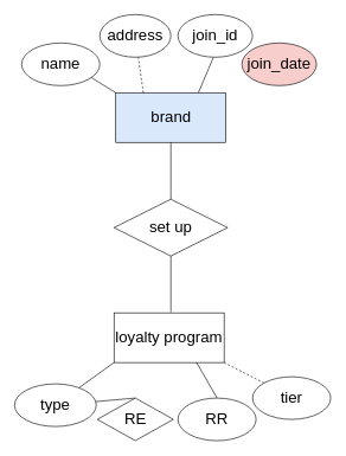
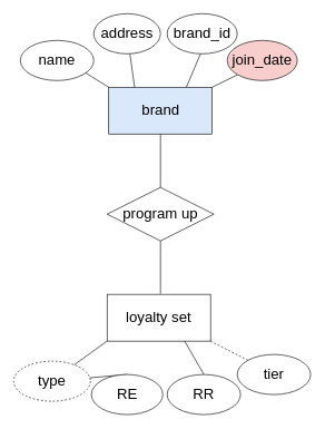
  <mxCell id="0" />
  <mxCell id="1" parent="0" />
  <mxCell id="2" value="&lt;font style=&quot;font-size: 22px&quot;&gt;brand&lt;/font&gt;" style="rounded=0;whiteSpace=wrap;html=1;fillColor=#dae8fc;" vertex="1" parent="1"><mxGeometry x="162.5" y="130" width="155" height="70" as="geometry" /></mxCell>
  <mxCell id="3" value="" style="endArrow=none;html=1;exitX=0.5;exitY=0;exitDx=0;exitDy=0;" edge="1" parent="1" source="4"><mxGeometry width="50" height="50" relative="1" as="geometry"><mxPoint x="245" y="0" as="sourcePoint" /><mxPoint x="240" y="200" as="targetPoint" /><Array as="points" /></mxGeometry></mxCell>
- <mxCell id="4" value="&lt;font style=&quot;font-size: 22px&quot;&gt;set up&lt;/font&gt;" style="rhombus;whiteSpace=wrap;html=1;" vertex="1" parent="1"><mxGeometry x="160" y="280" width="160" height="80" as="geometry" /></mxCell>
+ <mxCell id="4" value="&lt;font style=&quot;font-size: 22px&quot;&gt;program up&lt;/font&gt;" style="rhombus;whiteSpace=wrap;html=1;" vertex="1" parent="1"><mxGeometry x="160" y="280" width="160" height="80" as="geometry" /></mxCell>
  <mxCell id="5" value="" style="endArrow=none;html=1;" edge="1" parent="1"><mxGeometry width="50" height="50" relative="1" as="geometry"><mxPoint x="240" y="439" as="sourcePoint" /><mxPoint x="240" y="360" as="targetPoint" /><Array as="points" /></mxGeometry></mxCell>
- <mxCell id="6" value="&lt;font style=&quot;font-size: 22px&quot;&gt;loyalty program&lt;/font&gt;" style="rounded=0;whiteSpace=wrap;html=1;" vertex="1" parent="1"><mxGeometry x="160" y="440" width="155" height="70" as="geometry" /></mxCell>
+ <mxCell id="6" value="&lt;font style=&quot;font-size: 22px&quot;&gt;loyalty set&lt;/font&gt;" style="rounded=0;whiteSpace=wrap;html=1;" vertex="1" parent="1"><mxGeometry x="160" y="440" width="155" height="70" as="geometry" /></mxCell>
  <mxCell id="7" value="" style="endArrow=none;html=1;exitX=0;exitY=0;exitDx=0;exitDy=0;" edge="1" parent="1" source="2"><mxGeometry width="50" height="50" relative="1" as="geometry"><mxPoint x="162.5" y="120" as="sourcePoint" /><mxPoint x="123.481" y="105.343" as="targetPoint" /><Array as="points"><mxPoint x="130" y="110" /></Array></mxGeometry></mxCell>
  <mxCell id="8" value="&lt;font style=&quot;font-size: 22px&quot;&gt;name&lt;/font&gt;" style="ellipse;whiteSpace=wrap;html=1;" vertex="1" parent="1"><mxGeometry x="30" y="60" width="110" height="60" as="geometry" /></mxCell>
- <mxCell id="9" value="" style="endArrow=none;html=1;exitX=0.25;exitY=0;exitDx=0;exitDy=0;dashed=1;" edge="1" parent="1" source="2" target="10"><mxGeometry width="50" height="50" relative="1" as="geometry"><mxPoint x="220" y="100" as="sourcePoint" /><mxPoint x="201" y="60" as="targetPoint" /></mxGeometry></mxCell>
+ <mxCell id="9" value="" style="endArrow=none;html=1;exitX=0.25;exitY=0;exitDx=0;exitDy=0;" edge="1" parent="1" source="2" target="10"><mxGeometry width="50" height="50" relative="1" as="geometry"><mxPoint x="220" y="100" as="sourcePoint" /><mxPoint x="201" y="60" as="targetPoint" /></mxGeometry></mxCell>
  <mxCell id="10" value="&lt;font style=&quot;font-size: 22px&quot;&gt;address&lt;/font&gt;" style="ellipse;whiteSpace=wrap;html=1;" vertex="1" parent="1"><mxGeometry x="140" y="20" width="100" height="60" as="geometry" /></mxCell>
  <mxCell id="11" value="" style="endArrow=none;html=1;exitX=0.75;exitY=0;exitDx=0;exitDy=0;" edge="1" parent="1" source="2"><mxGeometry width="50" height="50" relative="1" as="geometry"><mxPoint x="220" y="90" as="sourcePoint" /><mxPoint x="300" y="80" as="targetPoint" /></mxGeometry></mxCell>
- <mxCell id="12" value="&lt;font style=&quot;font-size: 22px&quot;&gt;join_id&lt;/font&gt;" style="ellipse;whiteSpace=wrap;html=1;" vertex="1" parent="1"><mxGeometry x="250" y="20" width="105" height="60" as="geometry" /></mxCell>
+ <mxCell id="12" value="&lt;font style=&quot;font-size: 22px&quot;&gt;brand_id&lt;/font&gt;" style="ellipse;whiteSpace=wrap;html=1;" vertex="1" parent="1"><mxGeometry x="250" y="20" width="105" height="60" as="geometry" /></mxCell>
+ <mxCell id="13" value="" style="endArrow=none;html=1;exitX=1;exitY=0;exitDx=0;exitDy=0;entryX=0;entryY=1;entryDx=0;entryDy=0;" edge="1" parent="1" source="2" target="14"><mxGeometry width="50" height="50" relative="1" as="geometry"><mxPoint x="330" y="140" as="sourcePoint" /><mxPoint x="350" y="100" as="targetPoint" /></mxGeometry></mxCell>
  <mxCell id="14" value="&lt;font style=&quot;font-size: 22px&quot;&gt;join_date&lt;/font&gt;" style="ellipse;whiteSpace=wrap;html=1;fillColor=#f8cecc;" vertex="1" parent="1"><mxGeometry x="340" y="60" width="105" height="60" as="geometry" /></mxCell>
  <mxCell id="15" value="" style="endArrow=none;html=1;exitX=0.783;exitY=0.1;exitDx=0;exitDy=0;exitPerimeter=0;" edge="1" parent="1" source="16"><mxGeometry width="50" height="50" relative="1" as="geometry"><mxPoint x="120" y="550" as="sourcePoint" /><mxPoint x="160" y="510" as="targetPoint" /></mxGeometry></mxCell>
- <mxCell id="16" value="&lt;font style=&quot;font-size: 22px&quot;&gt;type&lt;/font&gt;" style="ellipse;whiteSpace=wrap;html=1;" vertex="1" parent="1"><mxGeometry x="20" y="540" width="115" height="60" as="geometry" /></mxCell>
+ <mxCell id="16" value="&lt;font style=&quot;font-size: 22px&quot;&gt;type&lt;/font&gt;" style="ellipse;whiteSpace=wrap;html=1;dashed=1;" vertex="1" parent="1"><mxGeometry x="20" y="540" width="115" height="60" as="geometry" /></mxCell>
  <mxCell id="17" value="" style="endArrow=none;html=1;entryX=1;entryY=1;entryDx=0;entryDy=0;exitX=0;exitY=0;exitDx=0;exitDy=0;dashed=1;" edge="1" parent="1" source="18" target="6"><mxGeometry width="50" height="50" relative="1" as="geometry"><mxPoint x="360" y="550" as="sourcePoint" /><mxPoint x="360" y="510" as="targetPoint" /></mxGeometry></mxCell>
  <mxCell id="18" value="&lt;font style=&quot;font-size: 22px&quot;&gt;tier&lt;/font&gt;" style="ellipse;whiteSpace=wrap;html=1;" vertex="1" parent="1"><mxGeometry x="355" y="530" width="110" height="60" as="geometry" /></mxCell>
  <mxCell id="19" value="" style="endArrow=none;html=1;exitX=0.5;exitY=0;exitDx=0;exitDy=0;" edge="1" parent="1" source="21" target="16"><mxGeometry width="50" height="50" relative="1" as="geometry"><mxPoint x="199" y="560" as="sourcePoint" /><mxPoint x="240" y="510" as="targetPoint" /></mxGeometry></mxCell>
  <mxCell id="20" value="" style="endArrow=none;html=1;entryX=0.75;entryY=1;entryDx=0;entryDy=0;exitX=0.5;exitY=0;exitDx=0;exitDy=0;" edge="1" parent="1" source="22" target="6"><mxGeometry width="50" height="50" relative="1" as="geometry"><mxPoint x="276" y="560" as="sourcePoint" /><mxPoint x="290" y="510" as="targetPoint" /></mxGeometry></mxCell>
- <mxCell id="21" value="&lt;font style=&quot;font-size: 22px&quot;&gt;RE&lt;/font&gt;" style="rhombus;whiteSpace=wrap;html=1;" vertex="1" parent="1"><mxGeometry x="136.5" y="560" width="107" height="60" as="geometry" /></mxCell>
+ <mxCell id="21" value="&lt;font style=&quot;font-size: 22px&quot;&gt;RE&lt;/font&gt;" style="ellipse;whiteSpace=wrap;html=1;" vertex="1" parent="1"><mxGeometry x="136.5" y="560" width="107" height="60" as="geometry" /></mxCell>
  <mxCell id="22" value="&lt;font style=&quot;font-size: 22px&quot;&gt;RR&lt;/font&gt;" style="ellipse;whiteSpace=wrap;html=1;" vertex="1" parent="1"><mxGeometry x="250" y="560" width="110" height="60" as="geometry" /></mxCell>
